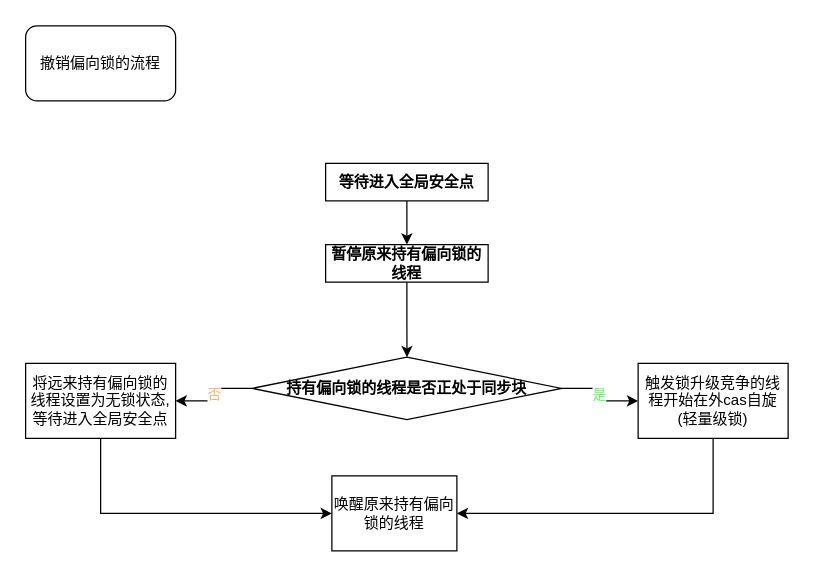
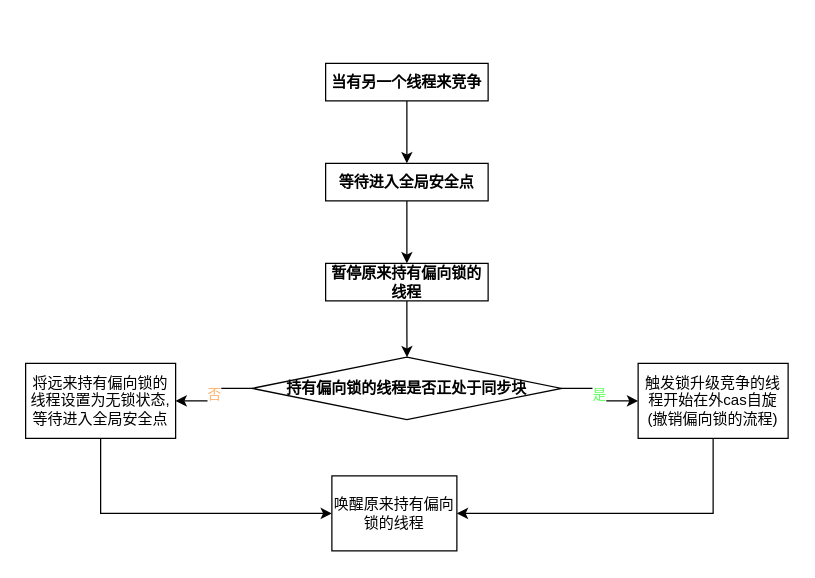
  <mxCell id="0" />
  <mxCell id="1" parent="0" />
- <mxCell id="4" value="撤销偏向锁的流程" style="rounded=1;whiteSpace=wrap;html=1;" vertex="1" parent="1"><mxGeometry x="20" y="20" width="120" height="60" as="geometry" /></mxCell>
+ <mxCell id="2" style="edgeStyle=orthogonalEdgeStyle;rounded=0;orthogonalLoop=1;jettySize=auto;html=1;exitX=0.5;exitY=1;exitDx=0;exitDy=0;entryX=0.5;entryY=0;entryDx=0;entryDy=0;" edge="1" parent="1" source="3" target="6"><mxGeometry relative="1" as="geometry" /></mxCell>
+ <mxCell id="3" value="&lt;b&gt;当有另一个线程来竞争&lt;/b&gt;" style="rounded=0;whiteSpace=wrap;html=1;" vertex="1" parent="1"><mxGeometry x="260" y="50" width="130" height="30" as="geometry" /></mxCell>
  <mxCell id="5" style="edgeStyle=orthogonalEdgeStyle;rounded=0;orthogonalLoop=1;jettySize=auto;html=1;exitX=0.5;exitY=1;exitDx=0;exitDy=0;entryX=0.5;entryY=0;entryDx=0;entryDy=0;" edge="1" parent="1" source="6" target="8"><mxGeometry relative="1" as="geometry" /></mxCell>
  <mxCell id="6" value="&lt;b&gt;等待进入全局安全点&lt;/b&gt;" style="rounded=0;whiteSpace=wrap;html=1;" vertex="1" parent="1"><mxGeometry x="260" y="130" width="130" height="30" as="geometry" /></mxCell>
  <mxCell id="7" style="edgeStyle=orthogonalEdgeStyle;rounded=0;orthogonalLoop=1;jettySize=auto;html=1;exitX=0.5;exitY=1;exitDx=0;exitDy=0;" edge="1" parent="1" source="8" target="11"><mxGeometry relative="1" as="geometry" /></mxCell>
- <mxCell id="8" value="&lt;b&gt;暂停原来持有偏向锁的线程&lt;/b&gt;" style="rounded=0;whiteSpace=wrap;html=1;" vertex="1" parent="1"><mxGeometry x="260" y="195" width="130" height="30" as="geometry" /></mxCell>
+ <mxCell id="8" value="&lt;b&gt;暂停原来持有偏向锁的线程&lt;/b&gt;" style="rounded=0;whiteSpace=wrap;html=1;" vertex="1" parent="1"><mxGeometry x="260" y="210" width="130" height="30" as="geometry" /></mxCell>
  <mxCell id="9" value="&lt;font color=&quot;#66ff66&quot;&gt;是&lt;/font&gt;" style="edgeStyle=orthogonalEdgeStyle;rounded=0;orthogonalLoop=1;jettySize=auto;html=1;fontColor=#FFB570;" edge="1" parent="1" source="11" target="13"><mxGeometry relative="1" as="geometry" /></mxCell>
  <mxCell id="10" value="否" style="edgeStyle=orthogonalEdgeStyle;rounded=0;orthogonalLoop=1;jettySize=auto;html=1;entryX=1;entryY=0.5;entryDx=0;entryDy=0;fontColor=#FFB570;" edge="1" parent="1" source="11" target="15"><mxGeometry relative="1" as="geometry" /></mxCell>
  <mxCell id="11" value="&lt;b&gt;持有偏向锁的线程是否正处于同步块&lt;/b&gt;" style="rhombus;whiteSpace=wrap;html=1;" vertex="1" parent="1"><mxGeometry x="201.25" y="285" width="247.5" height="50" as="geometry" /></mxCell>
  <mxCell id="12" style="edgeStyle=orthogonalEdgeStyle;rounded=0;orthogonalLoop=1;jettySize=auto;html=1;entryX=1;entryY=0.5;entryDx=0;entryDy=0;fontColor=#000000;" edge="1" parent="1" source="13" target="16"><mxGeometry relative="1" as="geometry"><Array as="points"><mxPoint x="570" y="410" /></Array></mxGeometry></mxCell>
- <mxCell id="13" value="触发锁升级竞争的线程开始在外cas自旋(轻量级锁)" style="rounded=0;whiteSpace=wrap;html=1;" vertex="1" parent="1"><mxGeometry x="510" y="290" width="120" height="60" as="geometry" /></mxCell>
+ <mxCell id="13" value="触发锁升级竞争的线程开始在外cas自旋(撤销偏向锁的流程)" style="rounded=0;whiteSpace=wrap;html=1;" vertex="1" parent="1"><mxGeometry x="510" y="290" width="120" height="60" as="geometry" /></mxCell>
  <mxCell id="14" style="edgeStyle=orthogonalEdgeStyle;rounded=0;orthogonalLoop=1;jettySize=auto;html=1;entryX=0;entryY=0.5;entryDx=0;entryDy=0;fontColor=#000000;" edge="1" parent="1" source="15" target="16"><mxGeometry relative="1" as="geometry"><Array as="points"><mxPoint x="80" y="410" /></Array></mxGeometry></mxCell>
  <mxCell id="15" value="&lt;font color=&quot;#000000&quot;&gt;将远来持有偏向锁的线程设置为无锁状态,等待进入全局安全点&lt;/font&gt;" style="rounded=0;whiteSpace=wrap;html=1;fontColor=#FFB570;" vertex="1" parent="1"><mxGeometry x="20" y="290" width="120" height="60" as="geometry" /></mxCell>
  <mxCell id="16" value="唤醒原来持有偏向锁的线程" style="rounded=0;whiteSpace=wrap;html=1;fontColor=#000000;" vertex="1" parent="1"><mxGeometry x="265" y="380" width="100" height="60" as="geometry" /></mxCell>
